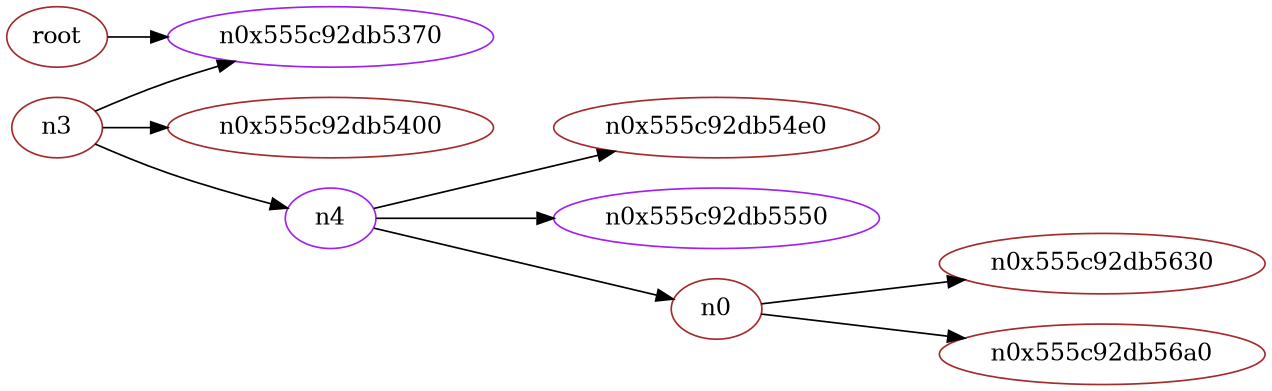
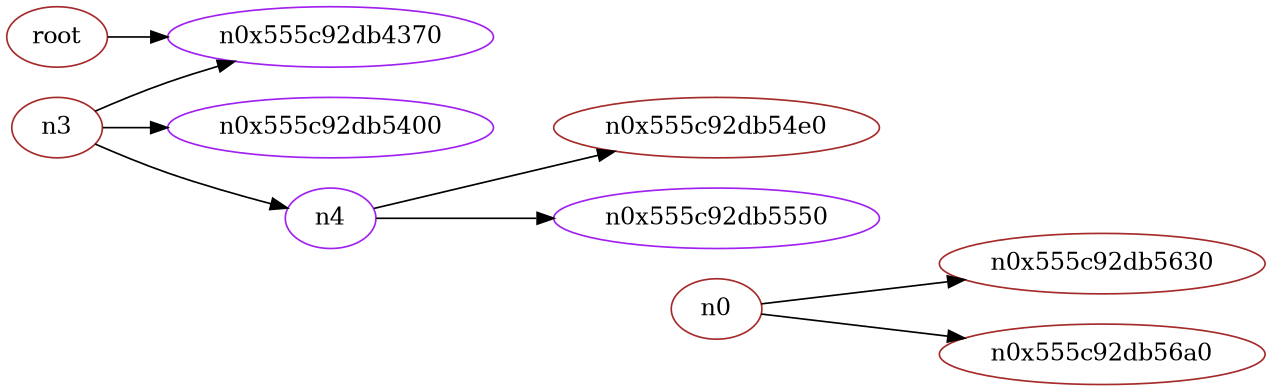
  digraph {
    rankdir=LR
    node [color=brown]
    n2 [label=root]
-   n0x555c92db5370 [color=purple]
+   n0x555c92db5370 [color=purple label=n0x555c92db4370]
    n3
-   n0x555c92db5400
+   n0x555c92db5400 [color=purple]
    n4 [color=purple]
    n0x555c92db54e0
    n0x555c92db5550 [color=purple]
    n5 [label=n0]
    n0x555c92db5630
    n0x555c92db56a0
    n2 -> n0x555c92db5370
    n3 -> n0x555c92db5370
    n3 -> n0x555c92db5400
    n3 -> n4
    n4 -> n0x555c92db54e0
    n4 -> n0x555c92db5550
-   n4 -> n5
    n5 -> n0x555c92db5630
    n5 -> n0x555c92db56a0
  }
